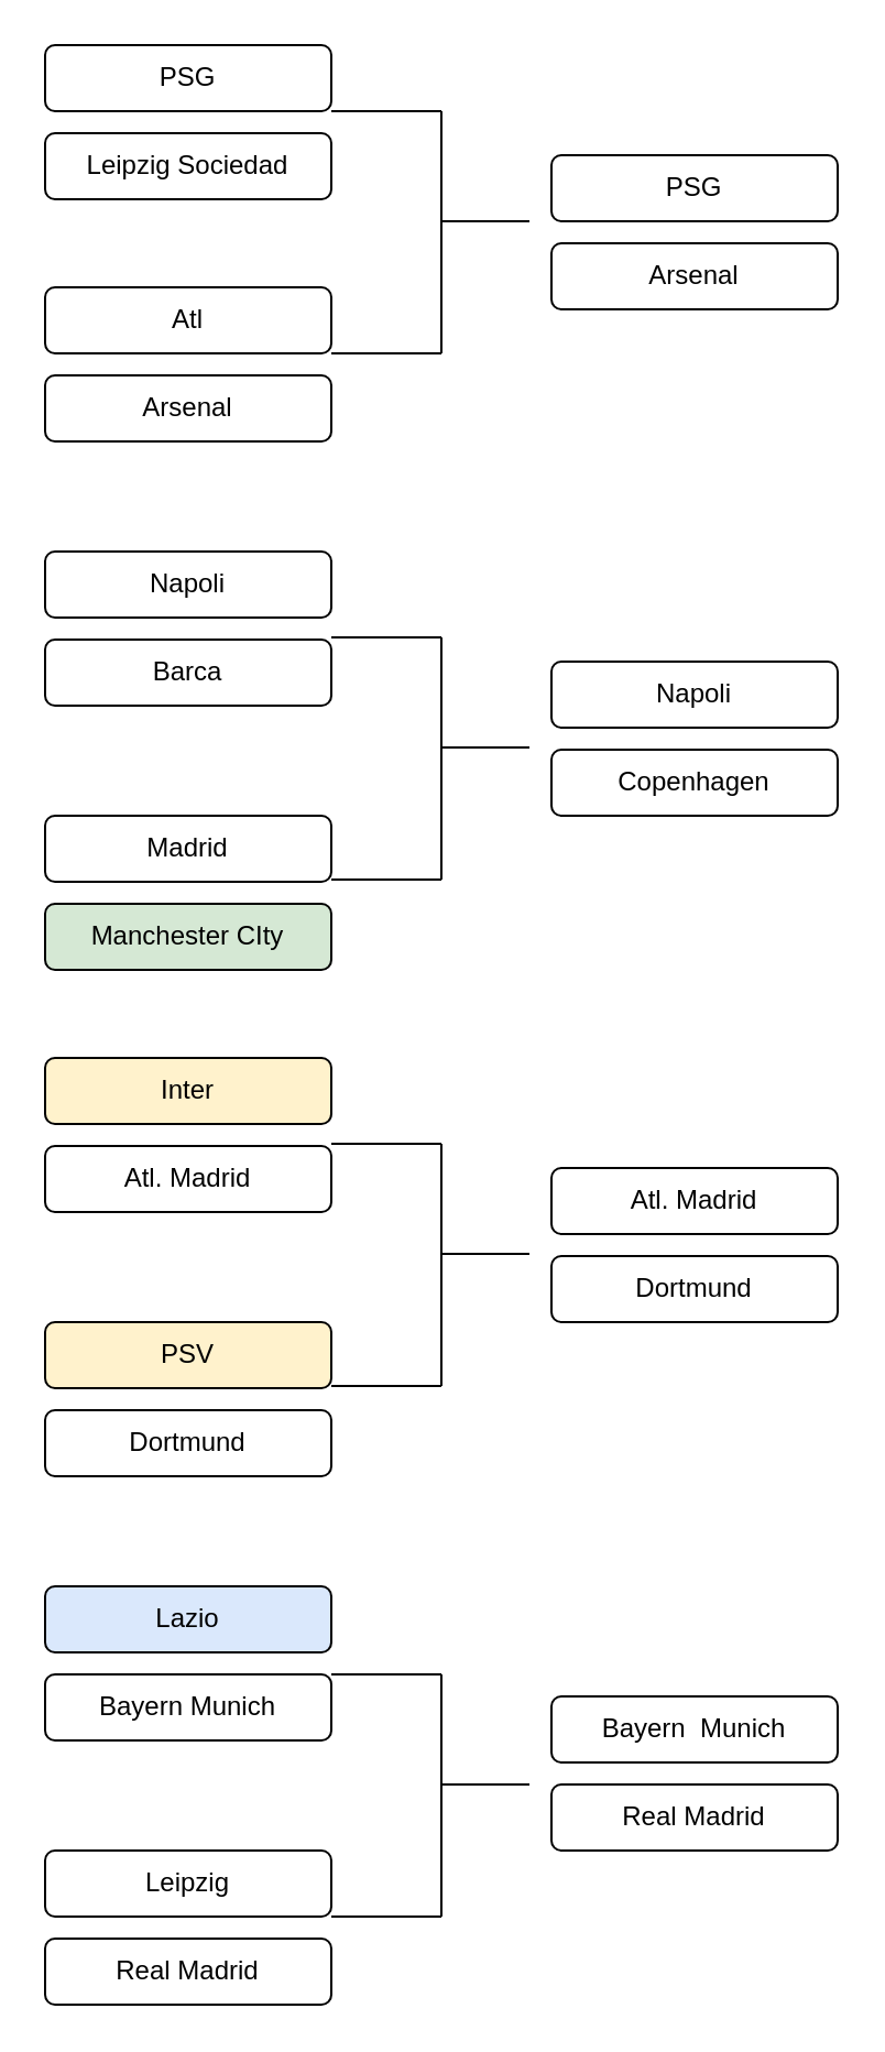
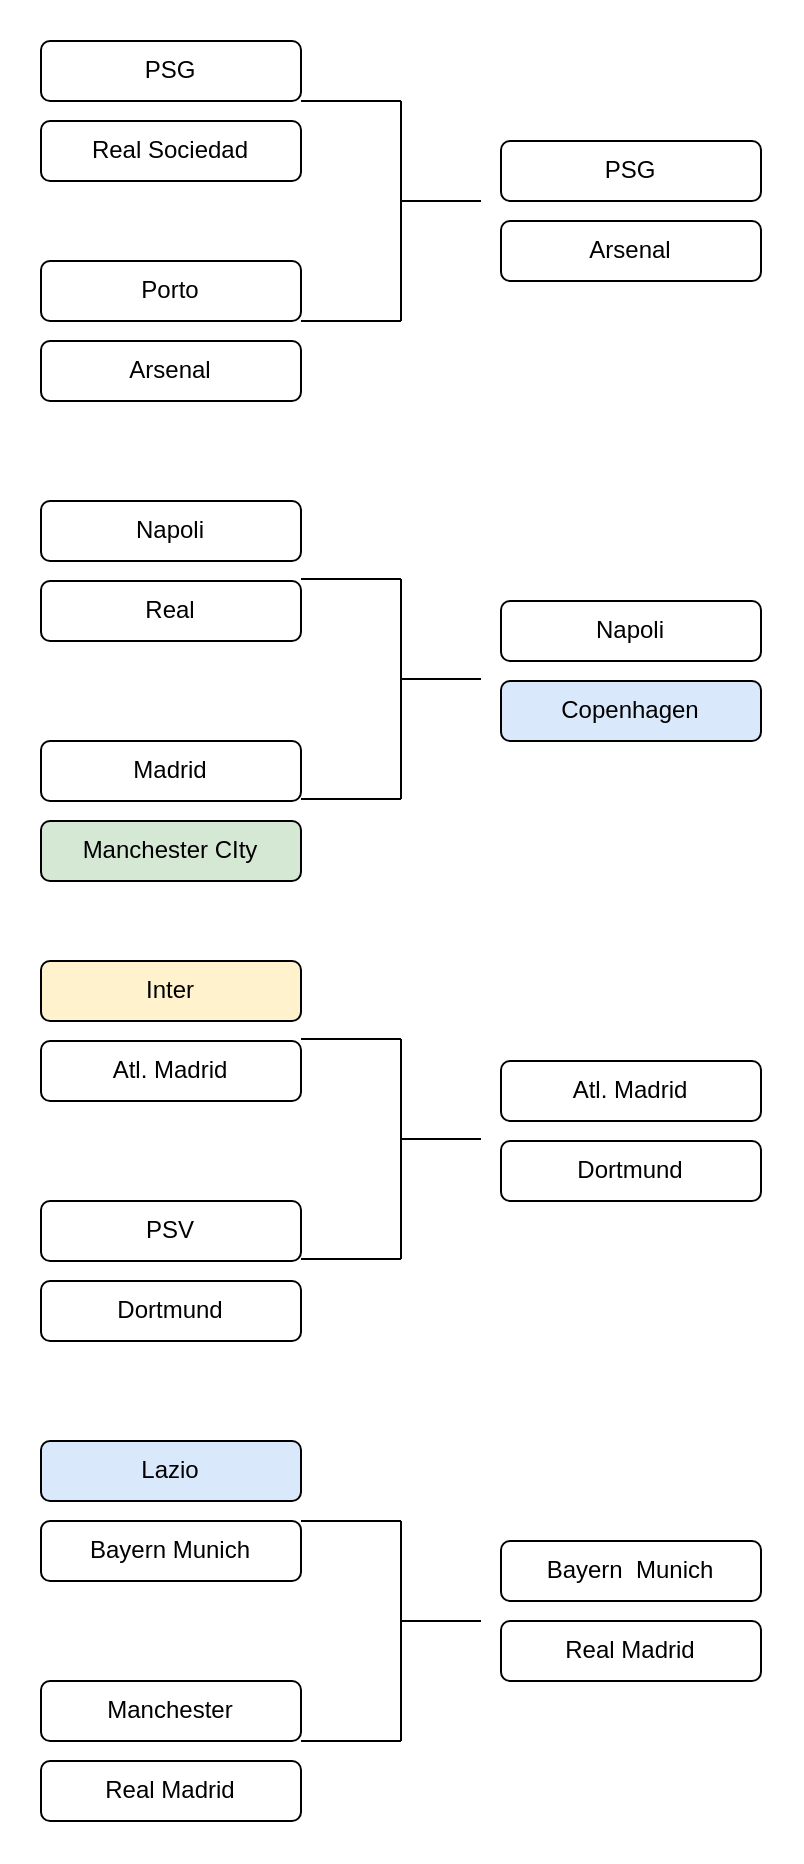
  <mxCell id="0" />
  <mxCell id="1" parent="0" />
  <mxCell id="2" value="PSG" style="rounded=1;whiteSpace=wrap;html=1;" parent="1" vertex="1"><mxGeometry x="20" y="20" width="130" height="30" as="geometry" /></mxCell>
- <mxCell id="3" value="Leipzig Sociedad" style="rounded=1;whiteSpace=wrap;html=1;" parent="1" vertex="1"><mxGeometry x="20" y="60" width="130" height="30" as="geometry" /></mxCell>
- <mxCell id="4" value="Atl" style="rounded=1;whiteSpace=wrap;html=1;" parent="1" vertex="1"><mxGeometry x="20" y="130" width="130" height="30" as="geometry" /></mxCell>
+ <mxCell id="3" value="Real Sociedad" style="rounded=1;whiteSpace=wrap;html=1;" parent="1" vertex="1"><mxGeometry x="20" y="60" width="130" height="30" as="geometry" /></mxCell>
+ <mxCell id="4" value="Porto" style="rounded=1;whiteSpace=wrap;html=1;" parent="1" vertex="1"><mxGeometry x="20" y="130" width="130" height="30" as="geometry" /></mxCell>
  <mxCell id="5" value="Arsenal" style="rounded=1;whiteSpace=wrap;html=1;" parent="1" vertex="1"><mxGeometry x="20" y="170" width="130" height="30" as="geometry" /></mxCell>
  <mxCell id="6" value="Napoli" style="rounded=1;whiteSpace=wrap;html=1;" parent="1" vertex="1"><mxGeometry x="20" y="250" width="130" height="30" as="geometry" /></mxCell>
- <mxCell id="7" value="Barca" style="rounded=1;whiteSpace=wrap;html=1;" parent="1" vertex="1"><mxGeometry x="20" y="290" width="130" height="30" as="geometry" /></mxCell>
+ <mxCell id="7" value="Real" style="rounded=1;whiteSpace=wrap;html=1;" parent="1" vertex="1"><mxGeometry x="20" y="290" width="130" height="30" as="geometry" /></mxCell>
  <mxCell id="8" value="Madrid" style="rounded=1;whiteSpace=wrap;html=1;" parent="1" vertex="1"><mxGeometry x="20" y="370" width="130" height="30" as="geometry" /></mxCell>
  <mxCell id="9" value="Manchester CIty" style="rounded=1;whiteSpace=wrap;html=1;fillColor=#d5e8d4;" parent="1" vertex="1"><mxGeometry x="20" y="410" width="130" height="30" as="geometry" /></mxCell>
  <mxCell id="10" value="Inter" style="rounded=1;whiteSpace=wrap;html=1;fillColor=#fff2cc;" parent="1" vertex="1"><mxGeometry x="20" y="480" width="130" height="30" as="geometry" /></mxCell>
  <mxCell id="11" value="Atl. Madrid" style="rounded=1;whiteSpace=wrap;html=1;" parent="1" vertex="1"><mxGeometry x="20" y="520" width="130" height="30" as="geometry" /></mxCell>
- <mxCell id="12" value="PSV" style="rounded=1;whiteSpace=wrap;html=1;fillColor=#fff2cc;" parent="1" vertex="1"><mxGeometry x="20" y="600" width="130" height="30" as="geometry" /></mxCell>
+ <mxCell id="12" value="PSV" style="rounded=1;whiteSpace=wrap;html=1;" parent="1" vertex="1"><mxGeometry x="20" y="600" width="130" height="30" as="geometry" /></mxCell>
  <mxCell id="13" value="Dortmund" style="rounded=1;whiteSpace=wrap;html=1;" parent="1" vertex="1"><mxGeometry x="20" y="640" width="130" height="30" as="geometry" /></mxCell>
  <mxCell id="14" value="Lazio" style="rounded=1;whiteSpace=wrap;html=1;fillColor=#dae8fc;" parent="1" vertex="1"><mxGeometry x="20" y="720" width="130" height="30" as="geometry" /></mxCell>
  <mxCell id="15" value="Bayern Munich" style="rounded=1;whiteSpace=wrap;html=1;" parent="1" vertex="1"><mxGeometry x="20" y="760" width="130" height="30" as="geometry" /></mxCell>
- <mxCell id="16" value="Leipzig" style="rounded=1;whiteSpace=wrap;html=1;" parent="1" vertex="1"><mxGeometry x="20" y="840" width="130" height="30" as="geometry" /></mxCell>
+ <mxCell id="16" value="Manchester" style="rounded=1;whiteSpace=wrap;html=1;" parent="1" vertex="1"><mxGeometry x="20" y="840" width="130" height="30" as="geometry" /></mxCell>
  <mxCell id="17" value="Real Madrid" style="rounded=1;whiteSpace=wrap;html=1;" parent="1" vertex="1"><mxGeometry x="20" y="880" width="130" height="30" as="geometry" /></mxCell>
  <mxCell id="18" value="" style="endArrow=none;html=1;" parent="1" edge="1"><mxGeometry width="50" height="50" relative="1" as="geometry"><mxPoint x="200" y="160" as="sourcePoint" /><mxPoint x="200" y="50" as="targetPoint" /><Array as="points"><mxPoint x="200" y="110" /></Array></mxGeometry></mxCell>
  <mxCell id="19" value="" style="endArrow=none;html=1;" parent="1" edge="1"><mxGeometry width="50" height="50" relative="1" as="geometry"><mxPoint x="150" y="50" as="sourcePoint" /><mxPoint x="200" y="50" as="targetPoint" /></mxGeometry></mxCell>
  <mxCell id="20" value="" style="endArrow=none;html=1;" parent="1" edge="1"><mxGeometry width="50" height="50" relative="1" as="geometry"><mxPoint x="150" y="160" as="sourcePoint" /><mxPoint x="200" y="160" as="targetPoint" /></mxGeometry></mxCell>
  <mxCell id="21" value="" style="endArrow=none;html=1;" parent="1" edge="1"><mxGeometry width="50" height="50" relative="1" as="geometry"><mxPoint x="200" y="100" as="sourcePoint" /><mxPoint x="240" y="100" as="targetPoint" /></mxGeometry></mxCell>
  <mxCell id="22" value="" style="endArrow=none;html=1;" parent="1" edge="1"><mxGeometry width="50" height="50" relative="1" as="geometry"><mxPoint x="200" y="399" as="sourcePoint" /><mxPoint x="200" y="289" as="targetPoint" /><Array as="points"><mxPoint x="200" y="349" /></Array></mxGeometry></mxCell>
  <mxCell id="23" value="" style="endArrow=none;html=1;" parent="1" edge="1"><mxGeometry width="50" height="50" relative="1" as="geometry"><mxPoint x="150" y="289" as="sourcePoint" /><mxPoint x="200" y="289" as="targetPoint" /></mxGeometry></mxCell>
  <mxCell id="24" value="" style="endArrow=none;html=1;" parent="1" edge="1"><mxGeometry width="50" height="50" relative="1" as="geometry"><mxPoint x="150" y="399" as="sourcePoint" /><mxPoint x="200" y="399" as="targetPoint" /></mxGeometry></mxCell>
  <mxCell id="25" value="" style="endArrow=none;html=1;" parent="1" edge="1"><mxGeometry width="50" height="50" relative="1" as="geometry"><mxPoint x="200" y="339" as="sourcePoint" /><mxPoint x="240" y="339" as="targetPoint" /></mxGeometry></mxCell>
  <mxCell id="26" value="" style="endArrow=none;html=1;" parent="1" edge="1"><mxGeometry width="50" height="50" relative="1" as="geometry"><mxPoint x="200" y="629" as="sourcePoint" /><mxPoint x="200" y="519" as="targetPoint" /><Array as="points"><mxPoint x="200" y="579" /></Array></mxGeometry></mxCell>
  <mxCell id="27" value="" style="endArrow=none;html=1;" parent="1" edge="1"><mxGeometry width="50" height="50" relative="1" as="geometry"><mxPoint x="150" y="519" as="sourcePoint" /><mxPoint x="200" y="519" as="targetPoint" /></mxGeometry></mxCell>
  <mxCell id="28" value="" style="endArrow=none;html=1;" parent="1" edge="1"><mxGeometry width="50" height="50" relative="1" as="geometry"><mxPoint x="150" y="629" as="sourcePoint" /><mxPoint x="200" y="629" as="targetPoint" /></mxGeometry></mxCell>
  <mxCell id="29" value="" style="endArrow=none;html=1;" parent="1" edge="1"><mxGeometry width="50" height="50" relative="1" as="geometry"><mxPoint x="200" y="569" as="sourcePoint" /><mxPoint x="240" y="569" as="targetPoint" /></mxGeometry></mxCell>
  <mxCell id="30" value="" style="endArrow=none;html=1;" parent="1" edge="1"><mxGeometry width="50" height="50" relative="1" as="geometry"><mxPoint x="200" y="870" as="sourcePoint" /><mxPoint x="200" y="760" as="targetPoint" /><Array as="points"><mxPoint x="200" y="820" /></Array></mxGeometry></mxCell>
  <mxCell id="31" value="" style="endArrow=none;html=1;" parent="1" edge="1"><mxGeometry width="50" height="50" relative="1" as="geometry"><mxPoint x="150" y="760" as="sourcePoint" /><mxPoint x="200" y="760" as="targetPoint" /></mxGeometry></mxCell>
  <mxCell id="32" value="" style="endArrow=none;html=1;" parent="1" edge="1"><mxGeometry width="50" height="50" relative="1" as="geometry"><mxPoint x="150" y="870" as="sourcePoint" /><mxPoint x="200" y="870" as="targetPoint" /></mxGeometry></mxCell>
  <mxCell id="33" value="" style="endArrow=none;html=1;" parent="1" edge="1"><mxGeometry width="50" height="50" relative="1" as="geometry"><mxPoint x="200" y="810" as="sourcePoint" /><mxPoint x="240" y="810" as="targetPoint" /></mxGeometry></mxCell>
  <mxCell id="34" value="PSG" style="rounded=1;whiteSpace=wrap;html=1;" parent="1" vertex="1"><mxGeometry x="250" y="70" width="130" height="30" as="geometry" /></mxCell>
  <mxCell id="35" value="Arsenal" style="rounded=1;whiteSpace=wrap;html=1;" parent="1" vertex="1"><mxGeometry x="250" y="110" width="130" height="30" as="geometry" /></mxCell>
  <mxCell id="36" value="Napoli" style="rounded=1;whiteSpace=wrap;html=1;" parent="1" vertex="1"><mxGeometry x="250" y="300" width="130" height="30" as="geometry" /></mxCell>
- <mxCell id="37" value="Copenhagen" style="rounded=1;whiteSpace=wrap;html=1;" parent="1" vertex="1"><mxGeometry x="250" y="340" width="130" height="30" as="geometry" /></mxCell>
+ <mxCell id="37" value="Copenhagen" style="rounded=1;whiteSpace=wrap;html=1;fillColor=#dae8fc;" parent="1" vertex="1"><mxGeometry x="250" y="340" width="130" height="30" as="geometry" /></mxCell>
  <mxCell id="38" value="Atl. Madrid" style="rounded=1;whiteSpace=wrap;html=1;" parent="1" vertex="1"><mxGeometry x="250" y="530" width="130" height="30" as="geometry" /></mxCell>
  <mxCell id="39" value="Dortmund" style="rounded=1;whiteSpace=wrap;html=1;" parent="1" vertex="1"><mxGeometry x="250" y="570" width="130" height="30" as="geometry" /></mxCell>
  <mxCell id="40" value="Bayern&amp;nbsp; Munich" style="rounded=1;whiteSpace=wrap;html=1;" parent="1" vertex="1"><mxGeometry x="250" y="770" width="130" height="30" as="geometry" /></mxCell>
  <mxCell id="41" value="Real Madrid" style="rounded=1;whiteSpace=wrap;html=1;" parent="1" vertex="1"><mxGeometry x="250" y="810" width="130" height="30" as="geometry" /></mxCell>
